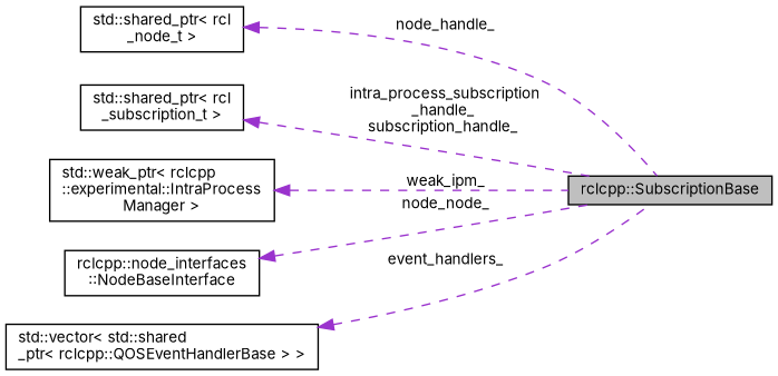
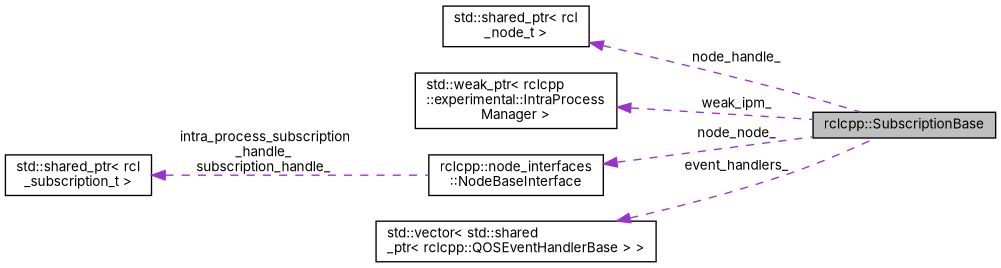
  digraph {
    fontname=Inter
    rankdir=LR
    node [color=black fillcolor=white fontname=Inter fontsize=10 shape=record style=filled]
    edge [color=darkorchid3 dir=back fontname=Inter fontsize=10 labelfontname=Helvetica labelfontsize=10 style=dashed]
    n1 [fillcolor=grey75 fontcolor=black height=0.2 label="rclcpp::SubscriptionBase" width=0.4]
    n2 [height=0.2 label="std::shared_ptr\< rcl\l_node_t \>" width=0.4]
    n3 [height=0.2 label="std::shared_ptr\< rcl\l_subscription_t \>" width=0.4]
    n4 [height=0.2 label="std::weak_ptr\< rclcpp\l::experimental::IntraProcess\lManager \>" width=0.4]
    n5 [height=0.2 label="rclcpp::node_interfaces\l::NodeBaseInterface" width=0.4]
    n6 [height=0.2 label="std::vector\< std::shared\l_ptr\< rclcpp::QOSEventHandlerBase \> \>" width=0.4]
    n2 -> n1 [label=" node_handle_"]
-   n3 -> n1 [label=" intra_process_subscription\l_handle_\nsubscription_handle_"]
+   n3 -> n5 [label=" intra_process_subscription\l_handle_\nsubscription_handle_"]
    n4 -> n1 [label=" weak_ipm_"]
    n5 -> n1 [label=" node_node_"]
    n6 -> n1 [label=" event_handlers_"]
  }
